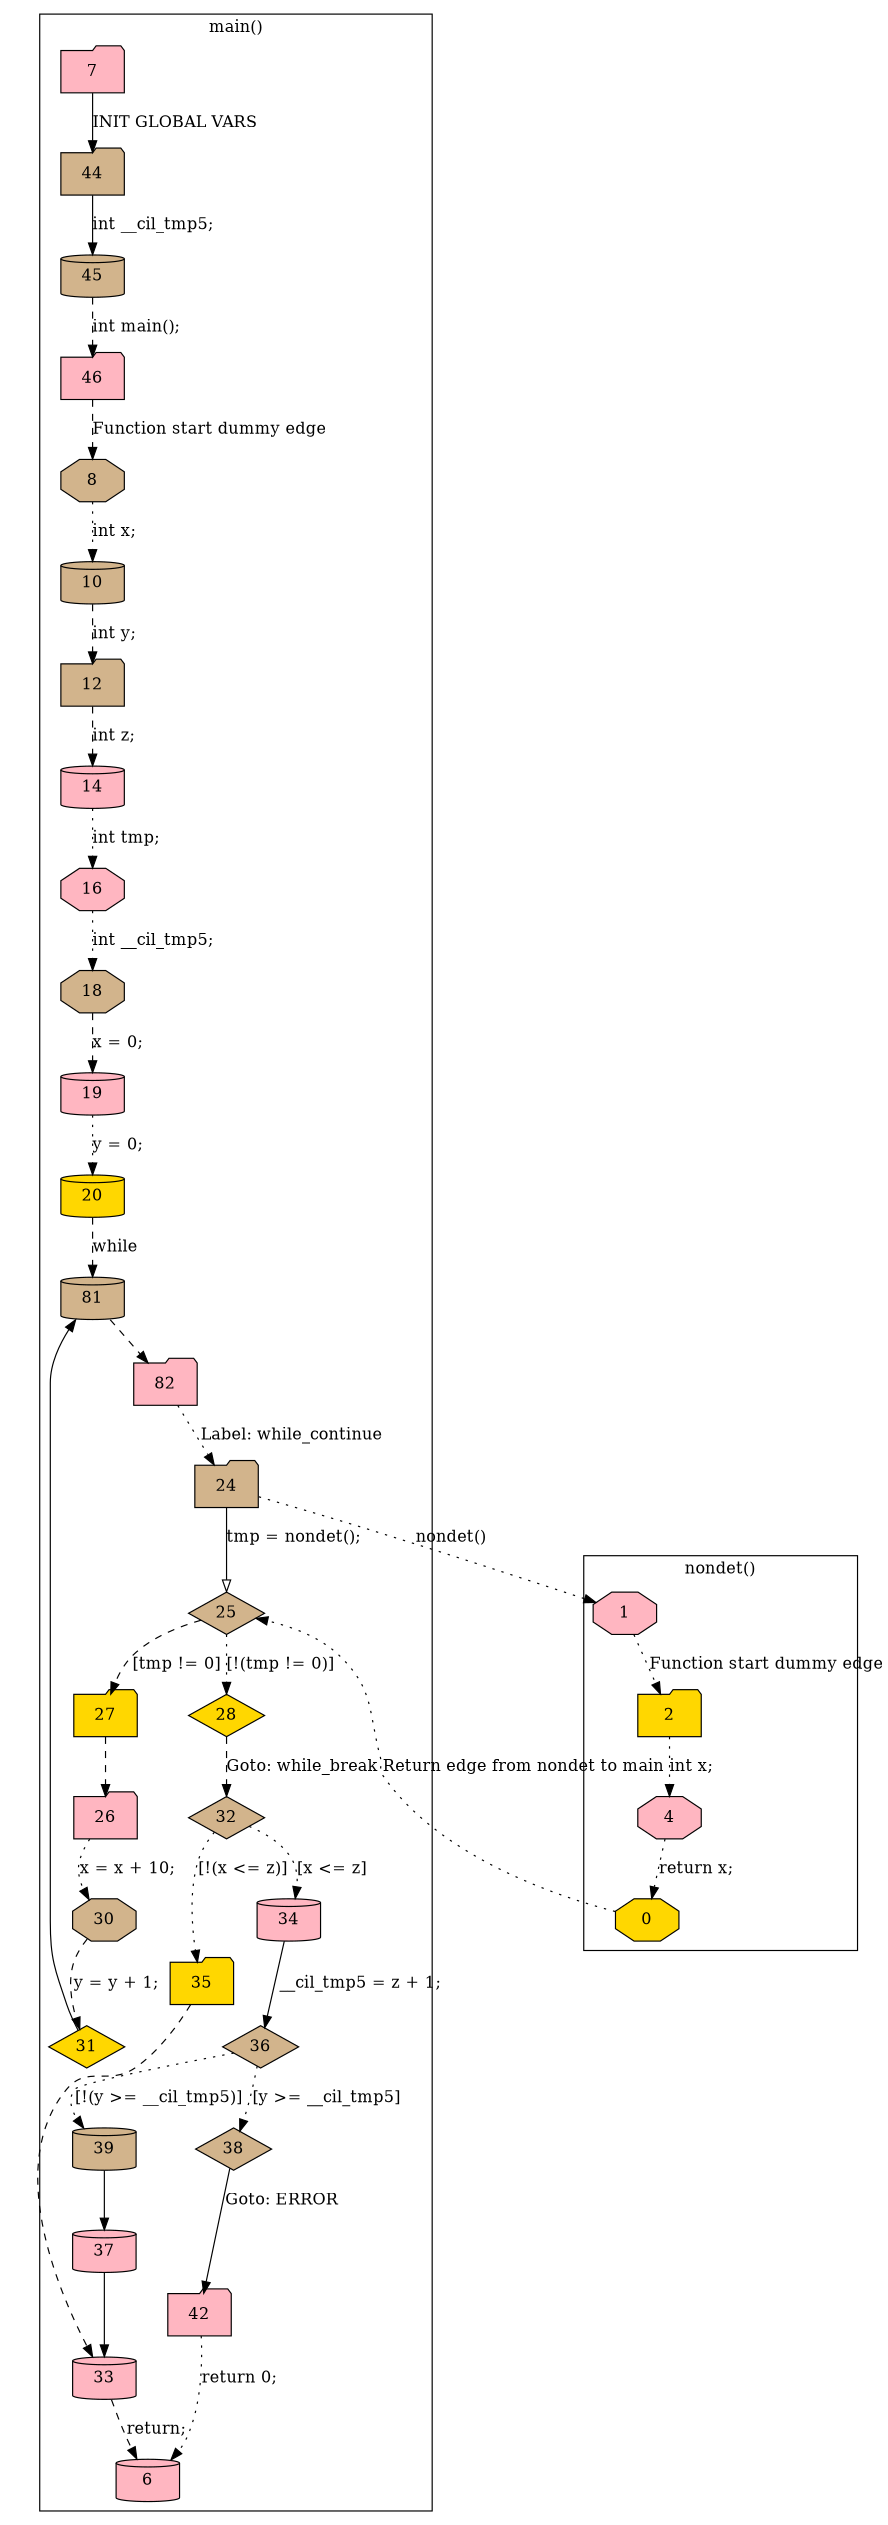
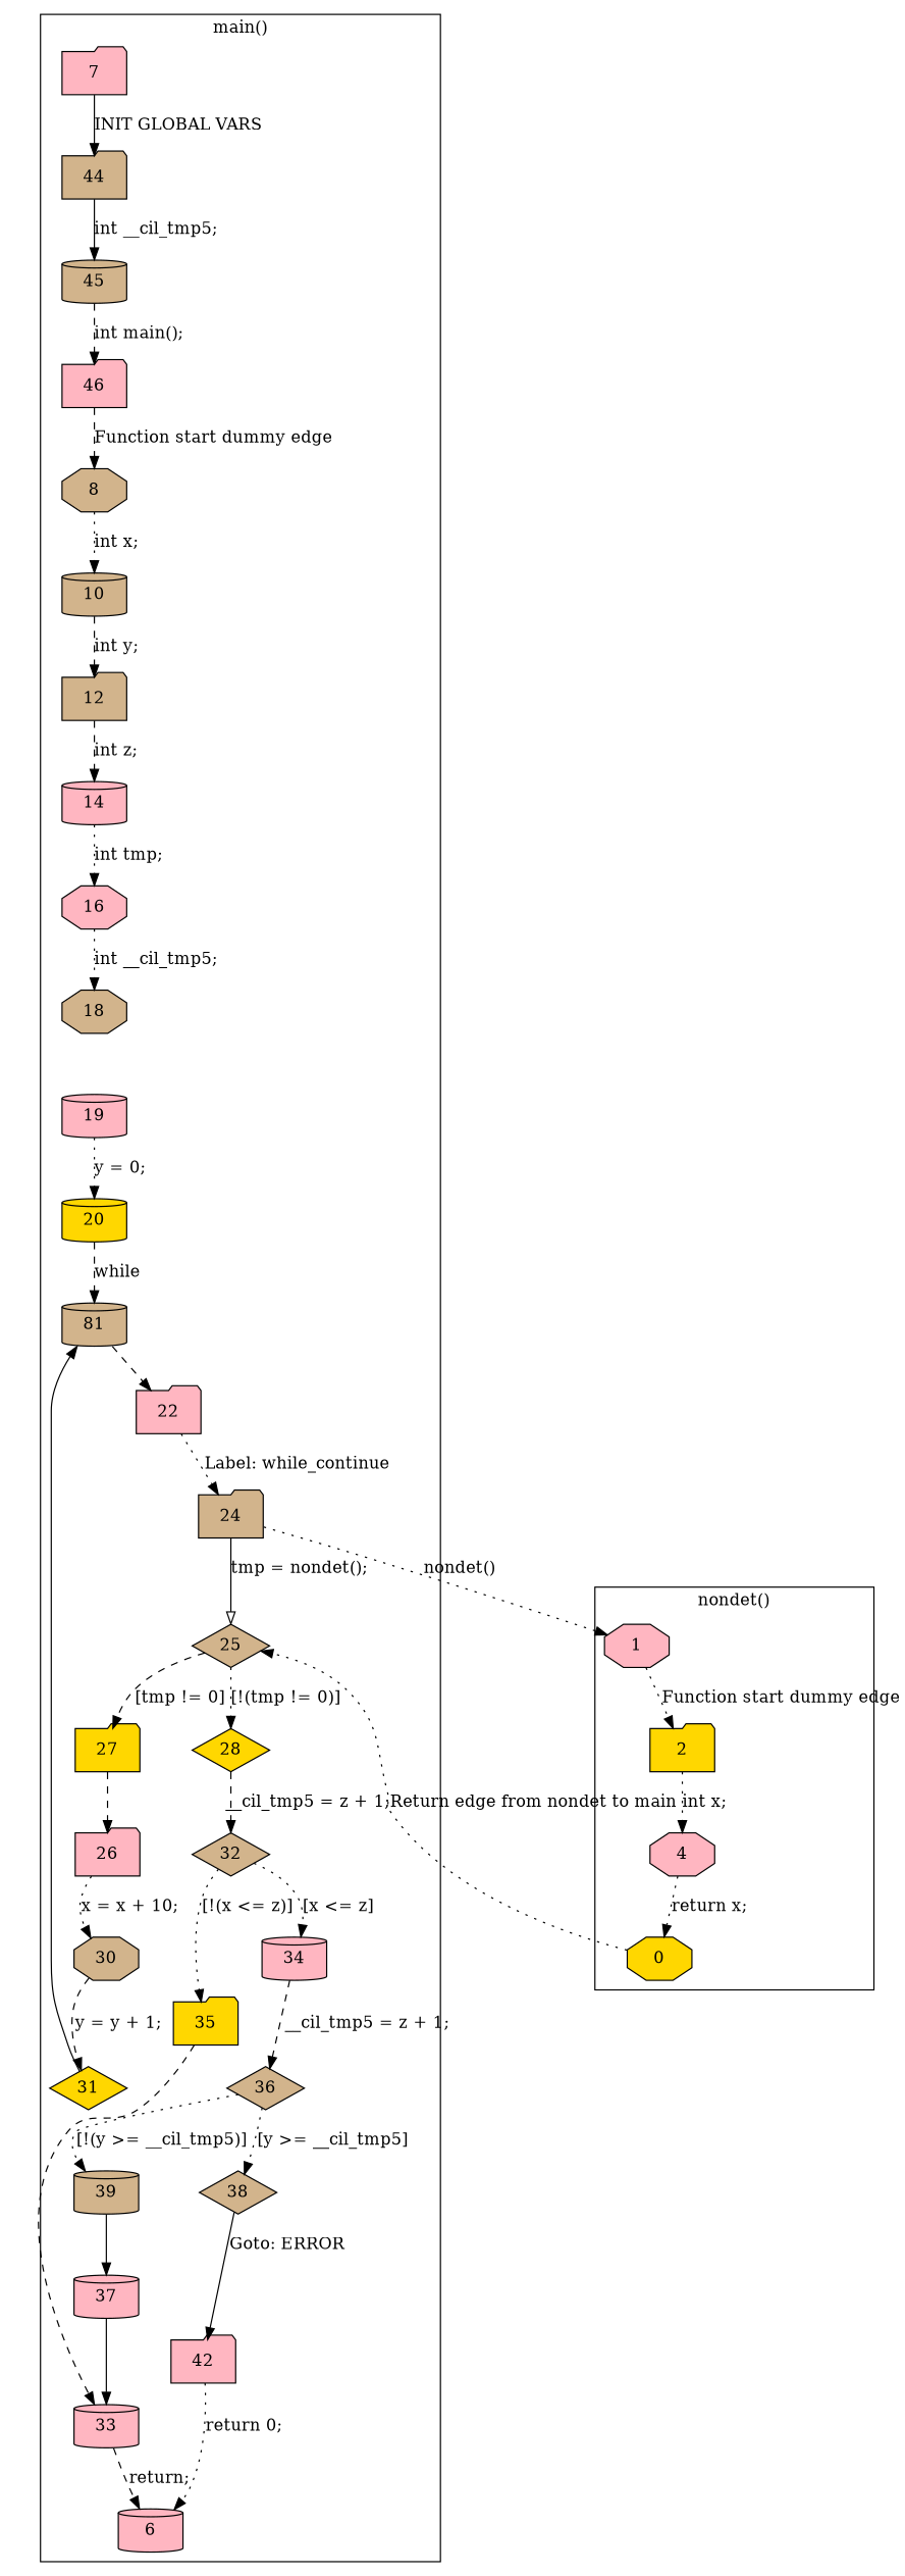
  digraph {
    node [fillcolor=lightpink shape=folder style=filled]
    edge [style=dotted]
    1 [shape=octagon]
    2 [fillcolor=gold]
    4 [shape=octagon]
    0 [fillcolor=gold shape=octagon]
    n5 [fillcolor=tan label=81 shape=cylinder]
-   22 [label=82]
+   22
    25 [fillcolor=tan shape=diamond]
    28 [fillcolor=gold shape=diamond]
    27 [fillcolor=gold]
    32 [fillcolor=tan shape=diamond]
    35 [fillcolor=gold]
    34 [shape=cylinder]
    36 [fillcolor=tan shape=diamond]
    39 [fillcolor=tan shape=cylinder]
    38 [fillcolor=tan shape=diamond]
    7
    44 [fillcolor=tan]
    45 [fillcolor=tan shape=cylinder]
    46
    8 [fillcolor=tan shape=octagon]
    10 [fillcolor=tan shape=cylinder]
    12 [fillcolor=tan]
    14 [shape=cylinder]
    16 [shape=octagon]
    18 [fillcolor=tan shape=octagon]
    19 [shape=cylinder]
    20 [fillcolor=gold shape=cylinder]
    24 [fillcolor=tan]
    26
    30 [fillcolor=tan shape=octagon]
    31 [fillcolor=gold shape=diamond]
    33 [shape=cylinder]
    37 [shape=cylinder]
    42
    6 [shape=cylinder]
    subgraph cluster_1 {
      label="nondet()"
      1
      2
      4
      0
    }
    subgraph cluster_2 {
      label="main()"
      n5
      22
      25
      28
      27
      32
      35
      34
      36
      39
      38
      7
      44
      45
      46
      8
      10
      12
      14
      16
      18
      19
      20
      24
      26
      30
      31
      33
      37
      42
      6
    }
    1 -> 2 [label="Function start dummy edge"]
    2 -> 4 [label="int x;"]
    4 -> 0 [label="return x;"]
    0 -> 25 [label="Return edge from nondet to main"]
    n5 -> 22 [style=dashed]
    22 -> 24 [label="Label: while_continue"]
    25 -> 28 [label="[!(tmp != 0)]"]
    25 -> 27 [label="[tmp != 0]" style=dashed]
-   28 -> 32 [label="Goto: while_break" style=dashed]
+   28 -> 32 [label="__cil_tmp5 = z + 1;" style=dashed]
    27 -> 26 [style=dashed]
    32 -> 35 [label="[!(x <= z)]"]
    32 -> 34 [label="[x <= z]"]
    35 -> 33 [style=dashed]
-   34 -> 36 [label="__cil_tmp5 = z + 1;" style=solid]
+   34 -> 36 [label="__cil_tmp5 = z + 1;" style=dashed]
    36 -> 39 [label="[!(y >= __cil_tmp5)]"]
    36 -> 38 [label="[y >= __cil_tmp5]"]
    39 -> 37 [style=solid]
    38 -> 42 [label="Goto: ERROR" style=solid]
    7 -> 44 [label="INIT GLOBAL VARS" style=solid]
    44 -> 45 [label="int __cil_tmp5;" style=solid]
    45 -> 46 [label="int main();" style=dashed]
    46 -> 8 [label="Function start dummy edge" style=dashed]
    8 -> 10 [label="int x;"]
    10 -> 12 [label="int y;" style=dashed]
    12 -> 14 [label="int z;" style=dashed]
    14 -> 16 [label="int tmp;"]
    16 -> 18 [label="int __cil_tmp5;"]
-   18 -> 19 [label="x = 0;" style=dashed]
    19 -> 20 [label="y = 0;"]
    20 -> n5 [label=while style=dashed]
    24 -> 1 [label="nondet()"]
    24 -> 25 [arrowhead=empty label="tmp = nondet();" style=solid]
    26 -> 30 [label="x = x + 10;"]
    30 -> 31 [label="y = y + 1;" style=dashed]
    31 -> n5 [style=solid]
    33 -> 6 [label="return;" style=dashed]
    37 -> 33 [style=solid]
    42 -> 6 [label="return 0;"]
  }
